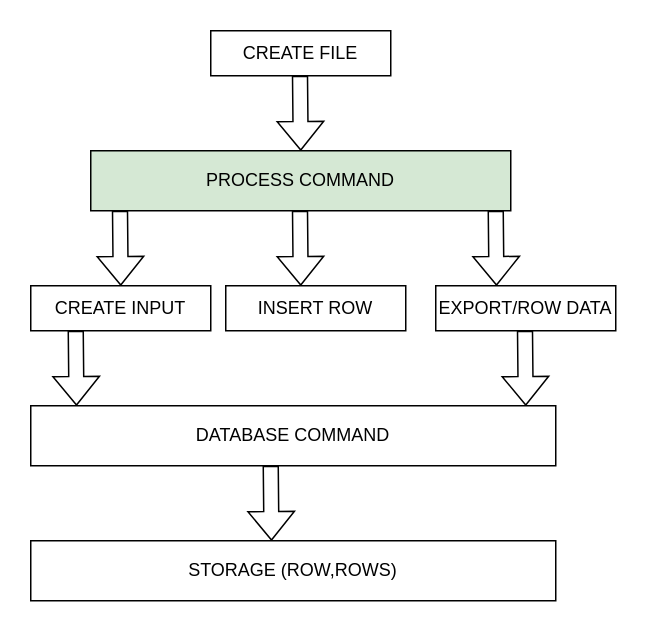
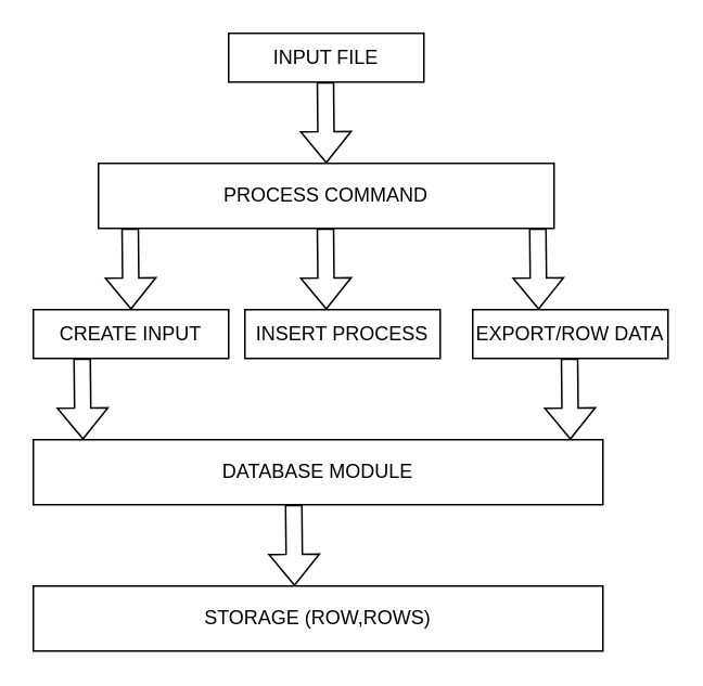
  <mxCell id="0" />
  <mxCell id="1" parent="0" />
- <mxCell id="2" value="CREATE FILE" style="rounded=0;whiteSpace=wrap;html=1;" vertex="1" parent="1"><mxGeometry x="140" y="20" width="120" height="30" as="geometry" /></mxCell>
+ <mxCell id="2" value="INPUT FILE" style="rounded=0;whiteSpace=wrap;html=1;" vertex="1" parent="1"><mxGeometry x="140" y="20" width="120" height="30" as="geometry" /></mxCell>
  <mxCell id="3" value="" style="shape=flexArrow;endArrow=classic;html=1;rounded=0;" edge="1" parent="1"><mxGeometry width="50" height="50" relative="1" as="geometry"><mxPoint x="199.5" y="50" as="sourcePoint" /><mxPoint x="200" y="100" as="targetPoint" /></mxGeometry></mxCell>
- <mxCell id="4" value="PROCESS COMMAND" style="rounded=0;whiteSpace=wrap;html=1;fillColor=#d5e8d4;" vertex="1" parent="1"><mxGeometry x="60" y="100" width="280" height="40" as="geometry" /></mxCell>
+ <mxCell id="4" value="PROCESS COMMAND" style="rounded=0;whiteSpace=wrap;html=1;" vertex="1" parent="1"><mxGeometry x="60" y="100" width="280" height="40" as="geometry" /></mxCell>
  <mxCell id="5" value="" style="shape=flexArrow;endArrow=classic;html=1;rounded=0;" edge="1" parent="1"><mxGeometry width="50" height="50" relative="1" as="geometry"><mxPoint x="79.5" y="140" as="sourcePoint" /><mxPoint x="80" y="190" as="targetPoint" /></mxGeometry></mxCell>
  <mxCell id="6" value="" style="shape=flexArrow;endArrow=classic;html=1;rounded=0;" edge="1" parent="1"><mxGeometry width="50" height="50" relative="1" as="geometry"><mxPoint x="199.5" y="140" as="sourcePoint" /><mxPoint x="200" y="190" as="targetPoint" /></mxGeometry></mxCell>
  <mxCell id="7" value="" style="shape=flexArrow;endArrow=classic;html=1;rounded=0;" edge="1" parent="1"><mxGeometry width="50" height="50" relative="1" as="geometry"><mxPoint x="330" y="140" as="sourcePoint" /><mxPoint x="330.5" y="190" as="targetPoint" /></mxGeometry></mxCell>
  <mxCell id="8" value="CREATE INPUT" style="rounded=0;whiteSpace=wrap;html=1;" vertex="1" parent="1"><mxGeometry x="20" y="190" width="120" height="30" as="geometry" /></mxCell>
- <mxCell id="9" value="INSERT ROW" style="rounded=0;whiteSpace=wrap;html=1;" vertex="1" parent="1"><mxGeometry x="150" y="190" width="120" height="30" as="geometry" /></mxCell>
+ <mxCell id="9" value="INSERT PROCESS" style="rounded=0;whiteSpace=wrap;html=1;" vertex="1" parent="1"><mxGeometry x="150" y="190" width="120" height="30" as="geometry" /></mxCell>
  <mxCell id="10" value="EXPORT/ROW DATA" style="rounded=0;whiteSpace=wrap;html=1;" vertex="1" parent="1"><mxGeometry x="290" y="190" width="120" height="30" as="geometry" /></mxCell>
  <mxCell id="11" value="" style="shape=flexArrow;endArrow=classic;html=1;rounded=0;" edge="1" parent="1"><mxGeometry width="50" height="50" relative="1" as="geometry"><mxPoint x="50" y="220" as="sourcePoint" /><mxPoint x="50.5" y="270" as="targetPoint" /></mxGeometry></mxCell>
  <mxCell id="12" value="" style="shape=flexArrow;endArrow=classic;html=1;rounded=0;" edge="1" parent="1"><mxGeometry width="50" height="50" relative="1" as="geometry"><mxPoint x="349.5" y="220" as="sourcePoint" /><mxPoint x="350" y="270" as="targetPoint" /></mxGeometry></mxCell>
- <mxCell id="13" value="DATABASE COMMAND" style="rounded=0;whiteSpace=wrap;html=1;" vertex="1" parent="1"><mxGeometry x="20" y="270" width="350" height="40" as="geometry" /></mxCell>
+ <mxCell id="13" value="DATABASE MODULE" style="rounded=0;whiteSpace=wrap;html=1;" vertex="1" parent="1"><mxGeometry x="20" y="270" width="350" height="40" as="geometry" /></mxCell>
  <mxCell id="14" value="" style="shape=flexArrow;endArrow=classic;html=1;rounded=0;" edge="1" parent="1"><mxGeometry width="50" height="50" relative="1" as="geometry"><mxPoint x="180" y="310" as="sourcePoint" /><mxPoint x="180.5" y="360" as="targetPoint" /></mxGeometry></mxCell>
  <mxCell id="15" value="STORAGE (ROW,ROWS)" style="rounded=0;whiteSpace=wrap;html=1;" vertex="1" parent="1"><mxGeometry x="20" y="360" width="350" height="40" as="geometry" /></mxCell>
